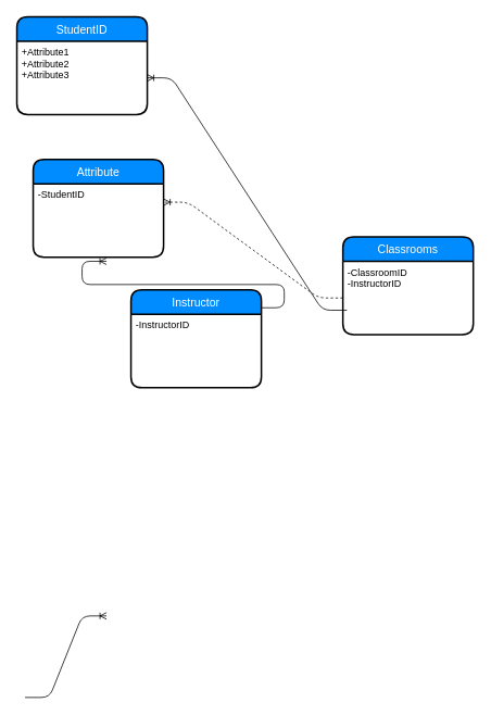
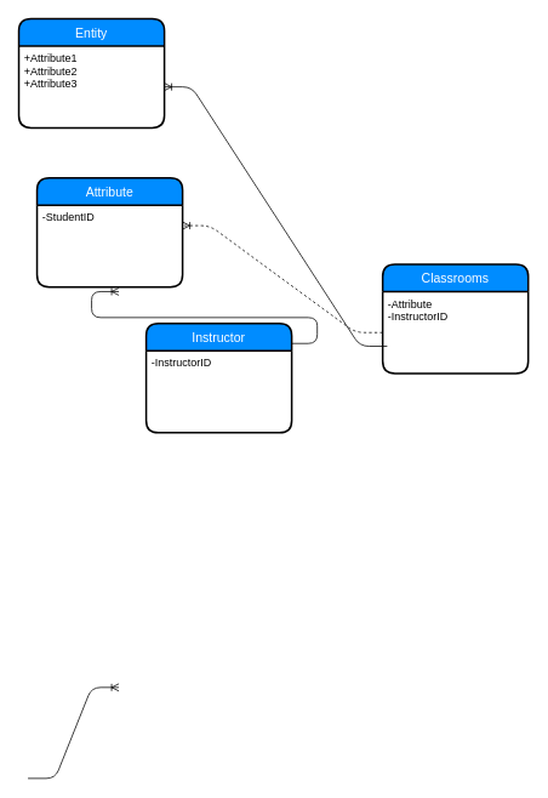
  <mxCell id="0" />
  <mxCell id="1" parent="0" />
  <mxCell id="2" value="Attribute" style="swimlane;childLayout=stackLayout;horizontal=1;startSize=30;horizontalStack=0;fillColor=#008cff;fontColor=#FFFFFF;rounded=1;fontSize=14;fontStyle=0;strokeWidth=2;resizeParent=0;resizeLast=1;shadow=0;dashed=0;align=center;" vertex="1" parent="1"><mxGeometry x="40" y="195" width="160" height="120" as="geometry" /></mxCell>
  <mxCell id="3" value="-StudentID" style="align=left;strokeColor=none;fillColor=none;spacingLeft=4;fontSize=12;verticalAlign=top;resizable=0;rotatable=0;part=1;" vertex="1" parent="2"><mxGeometry y="30" width="160" height="90" as="geometry" /></mxCell>
  <mxCell id="4" value="" style="edgeStyle=entityRelationEdgeStyle;fontSize=12;html=1;endArrow=ERoneToMany;exitX=0.988;exitY=-0.089;exitDx=0;exitDy=0;exitPerimeter=0;" edge="1" parent="2" source="8"><mxGeometry width="100" height="100" relative="1" as="geometry"><mxPoint x="-10" y="225" as="sourcePoint" /><mxPoint x="90" y="125" as="targetPoint" /></mxGeometry></mxCell>
  <mxCell id="5" value="Classrooms" style="swimlane;childLayout=stackLayout;horizontal=1;startSize=30;horizontalStack=0;fillColor=#008cff;fontColor=#FFFFFF;rounded=1;fontSize=14;fontStyle=0;strokeWidth=2;resizeParent=0;resizeLast=1;shadow=0;dashed=0;align=center;" vertex="1" parent="1"><mxGeometry x="420" y="290" width="160" height="120" as="geometry" /></mxCell>
- <mxCell id="6" value="-ClassroomID&#10;-InstructorID&#10;" style="align=left;strokeColor=none;fillColor=none;spacingLeft=4;fontSize=12;verticalAlign=top;resizable=0;rotatable=0;part=1;" vertex="1" parent="5"><mxGeometry y="30" width="160" height="90" as="geometry" /></mxCell>
+ <mxCell id="6" value="-Attribute&#10;-InstructorID&#10;" style="align=left;strokeColor=none;fillColor=none;spacingLeft=4;fontSize=12;verticalAlign=top;resizable=0;rotatable=0;part=1;" vertex="1" parent="5"><mxGeometry y="30" width="160" height="90" as="geometry" /></mxCell>
  <mxCell id="7" value="Instructor" style="swimlane;childLayout=stackLayout;horizontal=1;startSize=30;horizontalStack=0;fillColor=#008cff;fontColor=#FFFFFF;rounded=1;fontSize=14;fontStyle=0;strokeWidth=2;resizeParent=0;resizeLast=1;shadow=0;dashed=0;align=center;" vertex="1" parent="1"><mxGeometry x="160" y="355" width="160" height="120" as="geometry" /></mxCell>
  <mxCell id="8" value="-InstructorID&#10;" style="align=left;strokeColor=none;fillColor=none;spacingLeft=4;fontSize=12;verticalAlign=top;resizable=0;rotatable=0;part=1;" vertex="1" parent="7"><mxGeometry y="30" width="160" height="90" as="geometry" /></mxCell>
- <mxCell id="9" value="StudentID" style="swimlane;childLayout=stackLayout;horizontal=1;startSize=30;horizontalStack=0;fillColor=#008cff;fontColor=#FFFFFF;rounded=1;fontSize=14;fontStyle=0;strokeWidth=2;resizeParent=0;resizeLast=1;shadow=0;dashed=0;align=center;" vertex="1" parent="1"><mxGeometry y="20" width="160" height="120" as="geometry" x="20" /></mxCell>
+ <mxCell id="9" value="Entity" style="swimlane;childLayout=stackLayout;horizontal=1;startSize=30;horizontalStack=0;fillColor=#008cff;fontColor=#FFFFFF;rounded=1;fontSize=14;fontStyle=0;strokeWidth=2;resizeParent=0;resizeLast=1;shadow=0;dashed=0;align=center;" vertex="1" parent="1"><mxGeometry y="20" width="160" height="120" as="geometry" x="20" /></mxCell>
  <mxCell id="10" value="+Attribute1&#10;+Attribute2&#10;+Attribute3" style="align=left;strokeColor=none;fillColor=none;spacingLeft=4;fontSize=12;verticalAlign=top;resizable=0;rotatable=0;part=1;" vertex="1" parent="9"><mxGeometry y="30" width="160" height="90" as="geometry" /></mxCell>
  <mxCell id="11" value="" style="edgeStyle=entityRelationEdgeStyle;fontSize=12;html=1;endArrow=ERoneToMany;entryX=1;entryY=0.25;entryDx=0;entryDy=0;exitX=0;exitY=0.5;exitDx=0;exitDy=0;dashed=1;" edge="1" parent="1" source="6" target="3"><mxGeometry width="100" height="100" relative="1" as="geometry"><mxPoint x="30" y="595" as="sourcePoint" /><mxPoint x="130" y="495" as="targetPoint" /></mxGeometry></mxCell>
  <mxCell id="12" value="" style="edgeStyle=entityRelationEdgeStyle;fontSize=12;html=1;endArrow=ERoneToMany;exitX=0.031;exitY=0.667;exitDx=0;exitDy=0;exitPerimeter=0;" edge="1" parent="1" source="6" target="10"><mxGeometry width="100" height="100" relative="1" as="geometry"><mxPoint x="320" y="625" as="sourcePoint" /><mxPoint x="420" y="525" as="targetPoint" /></mxGeometry></mxCell>
  <mxCell id="13" value="" style="edgeStyle=entityRelationEdgeStyle;fontSize=12;html=1;endArrow=ERoneToMany;" edge="1" parent="1"><mxGeometry width="100" height="100" relative="1" as="geometry"><mxPoint x="30" y="855" as="sourcePoint" /><mxPoint x="130" y="755" as="targetPoint" /></mxGeometry></mxCell>
